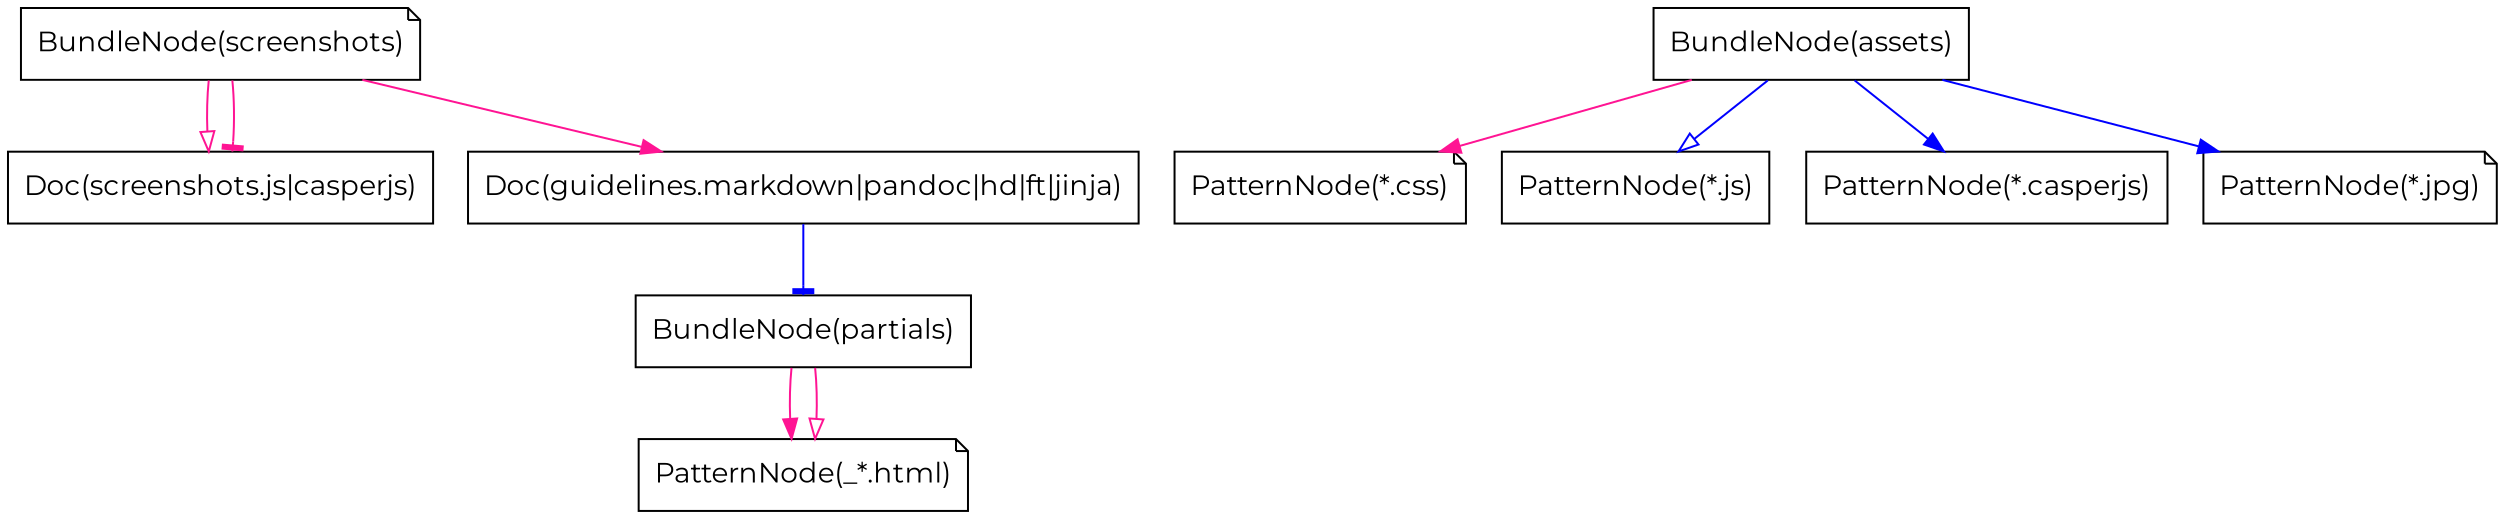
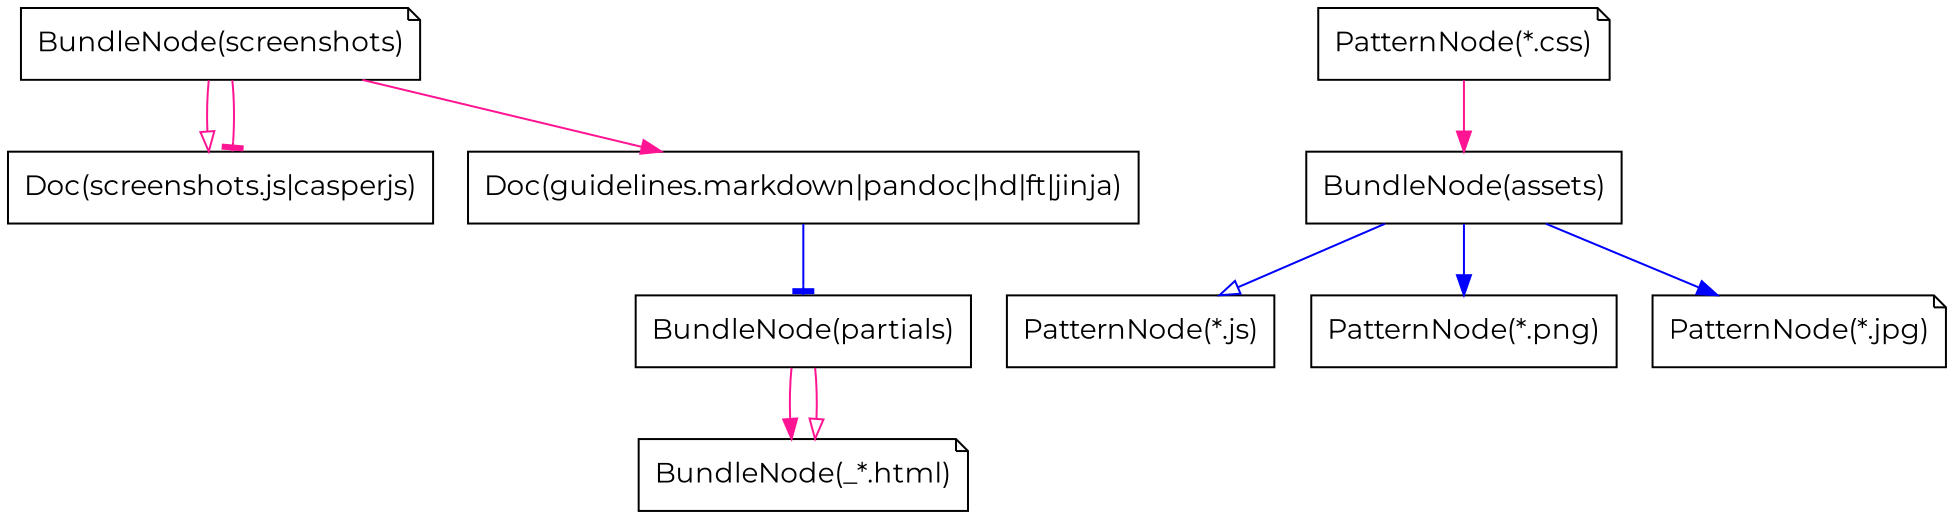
  digraph {
    fontname=Montserrat
    node [fontname=Montserrat shape=box]
    edge [arrowhead=normal color=deeppink fontname=Montserrat]
    "Doc(screenshots.js|casperjs)"
    "BundleNode(screenshots)" [shape=note]
    "Doc(guidelines.markdown|pandoc|hd|ft|jinja)"
    "BundleNode(partials)"
-   "PatternNode(_*.html)" [shape=note]
+   "PatternNode(_*.html)" [shape=note label="BundleNode(_*.html)"]
    "BundleNode(assets)"
    "PatternNode(*.css)" [shape=note]
    "PatternNode(*.js)"
-   "PatternNode(*.png)" [label="PatternNode(*.casperjs)"]
+   "PatternNode(*.png)"
    "PatternNode(*.jpg)" [shape=note]
    "BundleNode(screenshots)" -> "Doc(screenshots.js|casperjs)" [arrowhead=onormal]
    "BundleNode(screenshots)" -> "Doc(screenshots.js|casperjs)" [arrowhead=tee]
    "BundleNode(screenshots)" -> "Doc(guidelines.markdown|pandoc|hd|ft|jinja)"
    "Doc(guidelines.markdown|pandoc|hd|ft|jinja)" -> "BundleNode(partials)" [arrowhead=tee color=blue]
    "BundleNode(partials)" -> "PatternNode(_*.html)"
    "BundleNode(partials)" -> "PatternNode(_*.html)" [arrowhead=onormal]
-   "BundleNode(assets)" -> "PatternNode(*.css)"
+   "PatternNode(*.css)" -> "BundleNode(assets)"
    "BundleNode(assets)" -> "PatternNode(*.js)" [arrowhead=onormal color=blue]
    "BundleNode(assets)" -> "PatternNode(*.png)" [color=blue]
    "BundleNode(assets)" -> "PatternNode(*.jpg)" [color=blue]
  }
